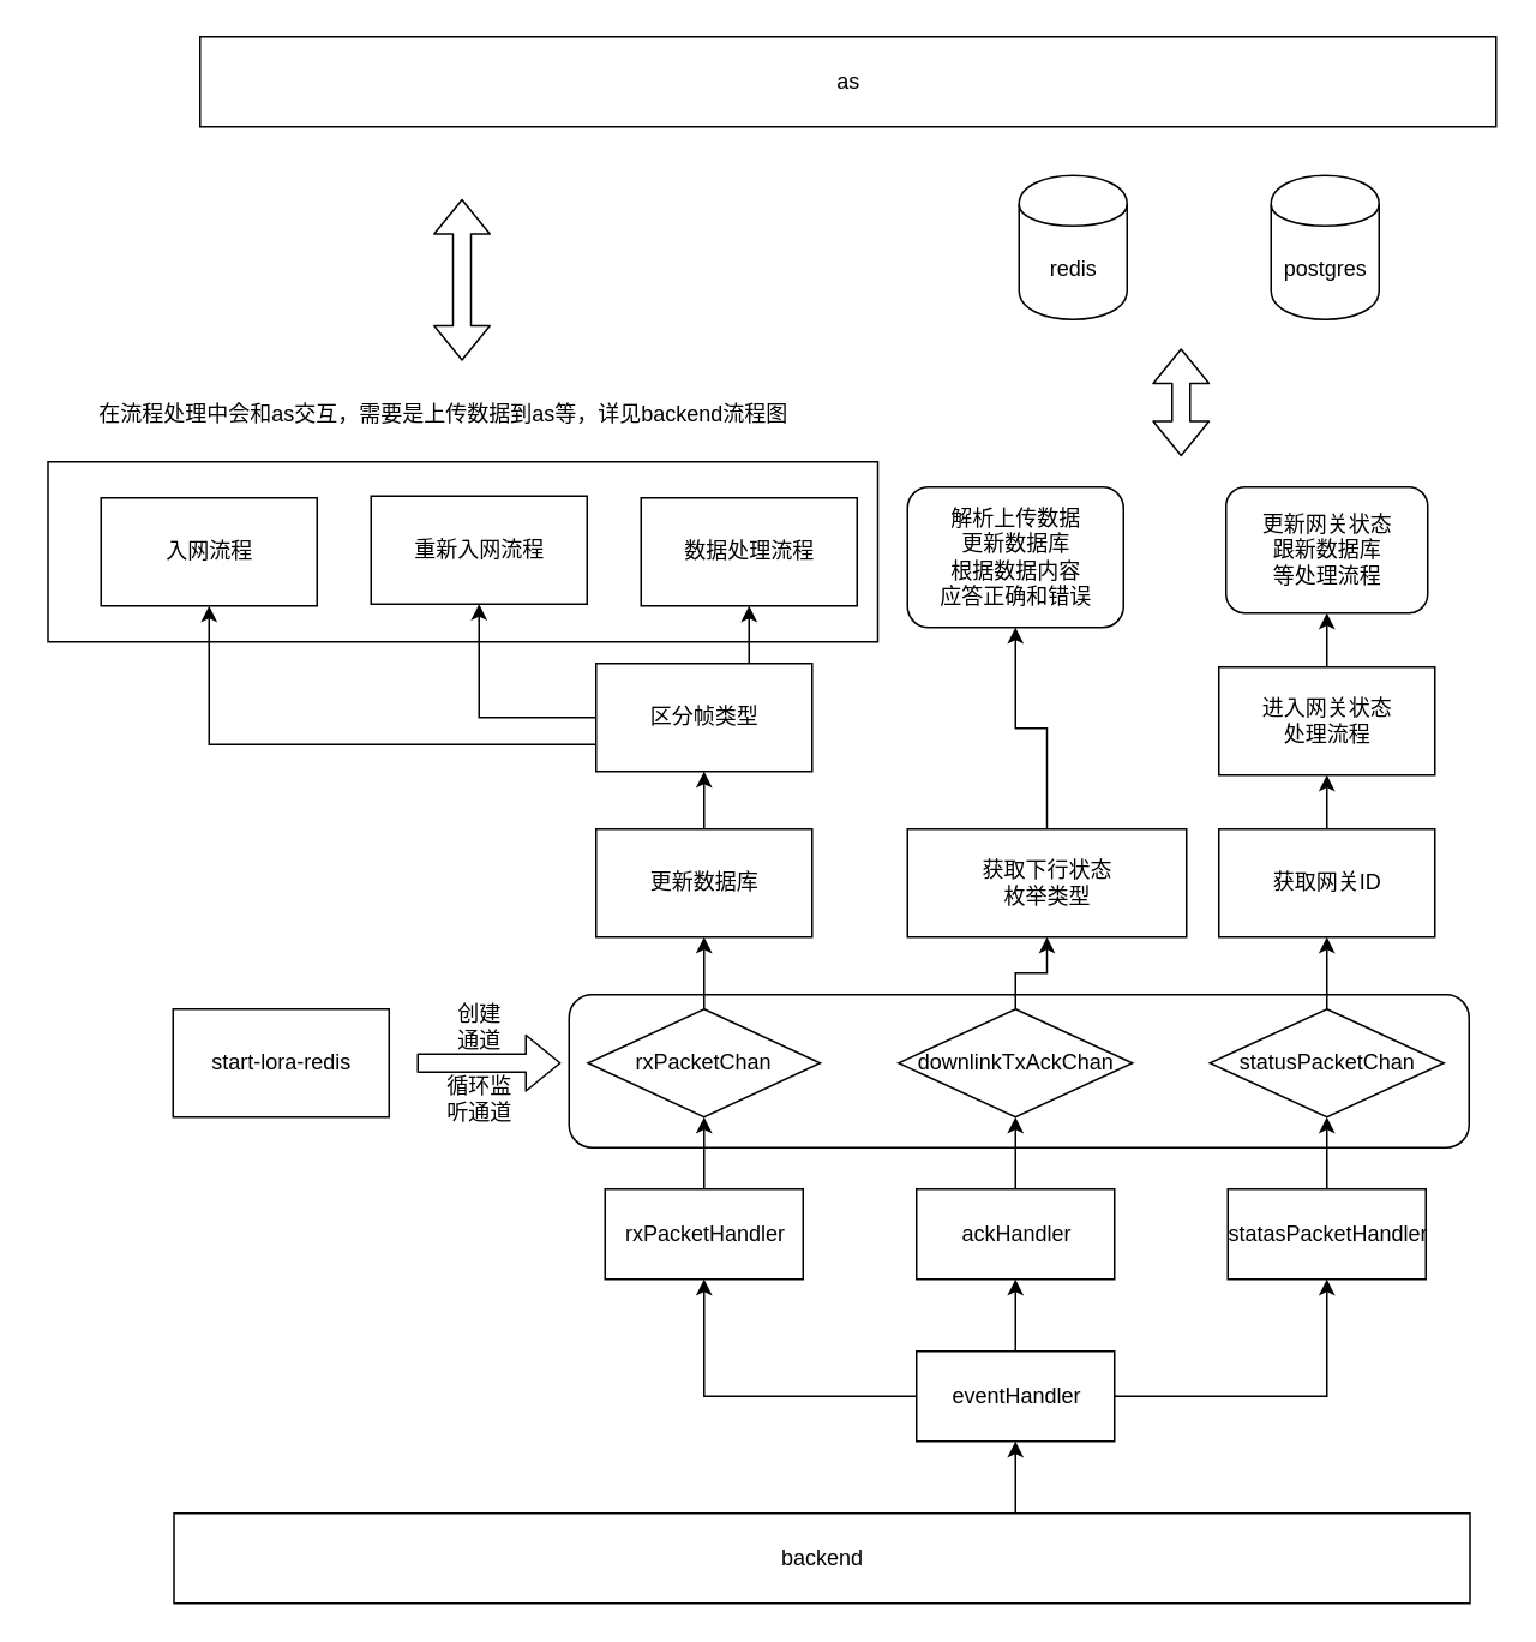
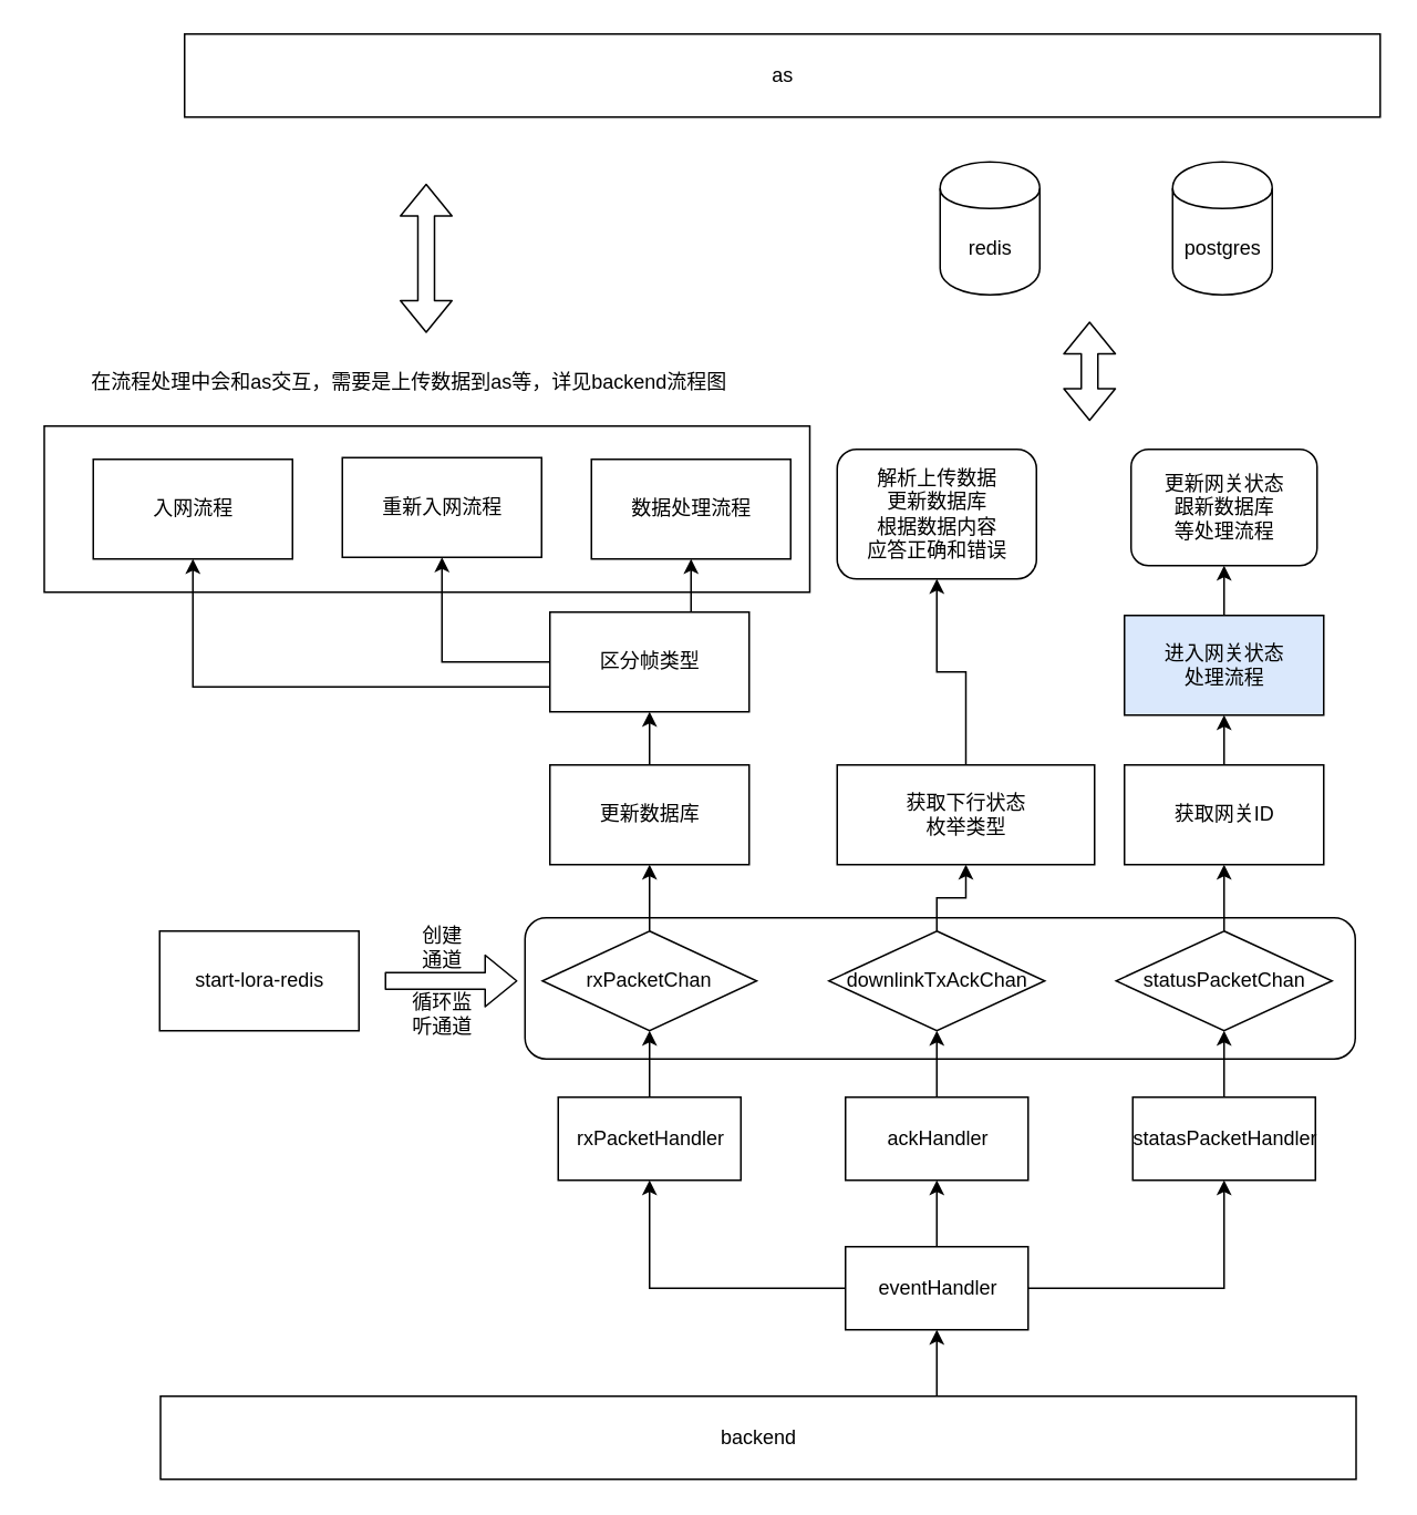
  <mxCell id="0" />
  <mxCell id="1" parent="0" />
  <mxCell id="2" value="" style="rounded=0;whiteSpace=wrap;html=1;" parent="1" vertex="1"><mxGeometry x="26" y="256" width="461" height="100" as="geometry" /></mxCell>
  <mxCell id="3" value="" style="rounded=1;whiteSpace=wrap;html=1;" parent="1" vertex="1"><mxGeometry x="315.5" y="552" width="500" height="85" as="geometry" /></mxCell>
  <mxCell id="4" style="edgeStyle=orthogonalEdgeStyle;rounded=0;orthogonalLoop=1;jettySize=auto;html=1;exitX=0.5;exitY=0;exitDx=0;exitDy=0;entryX=0.5;entryY=1;entryDx=0;entryDy=0;" parent="1" source="5" target="11" edge="1"><mxGeometry relative="1" as="geometry"><Array as="points"><mxPoint x="563" y="840" /></Array></mxGeometry></mxCell>
  <mxCell id="5" value="backend" style="html=1;" parent="1" vertex="1"><mxGeometry x="96" y="840" width="720" height="50" as="geometry" /></mxCell>
  <mxCell id="6" style="edgeStyle=orthogonalEdgeStyle;rounded=0;orthogonalLoop=1;jettySize=auto;html=1;exitX=0.5;exitY=0;exitDx=0;exitDy=0;entryX=0.5;entryY=1;entryDx=0;entryDy=0;" parent="1" source="7" target="17" edge="1"><mxGeometry relative="1" as="geometry" /></mxCell>
  <mxCell id="7" value="rxPacketHandler" style="html=1;" parent="1" vertex="1"><mxGeometry x="335.5" y="660" width="110" height="50" as="geometry" /></mxCell>
  <mxCell id="8" style="edgeStyle=orthogonalEdgeStyle;rounded=0;orthogonalLoop=1;jettySize=auto;html=1;exitX=0;exitY=0.5;exitDx=0;exitDy=0;entryX=0.5;entryY=1;entryDx=0;entryDy=0;" parent="1" source="11" target="7" edge="1"><mxGeometry relative="1" as="geometry" /></mxCell>
  <mxCell id="9" style="edgeStyle=orthogonalEdgeStyle;rounded=0;orthogonalLoop=1;jettySize=auto;html=1;exitX=1;exitY=0.5;exitDx=0;exitDy=0;entryX=0.5;entryY=1;entryDx=0;entryDy=0;" parent="1" source="11" target="15" edge="1"><mxGeometry relative="1" as="geometry" /></mxCell>
  <mxCell id="10" style="edgeStyle=orthogonalEdgeStyle;rounded=0;orthogonalLoop=1;jettySize=auto;html=1;exitX=0.5;exitY=0;exitDx=0;exitDy=0;entryX=0.5;entryY=1;entryDx=0;entryDy=0;" parent="1" source="11" target="13" edge="1"><mxGeometry relative="1" as="geometry" /></mxCell>
  <mxCell id="11" value="eventHandler" style="html=1;" parent="1" vertex="1"><mxGeometry x="508.5" y="750" width="110" height="50" as="geometry" /></mxCell>
  <mxCell id="12" style="edgeStyle=orthogonalEdgeStyle;rounded=0;orthogonalLoop=1;jettySize=auto;html=1;exitX=0.5;exitY=0;exitDx=0;exitDy=0;entryX=0.5;entryY=1;entryDx=0;entryDy=0;" parent="1" source="13" target="21" edge="1"><mxGeometry relative="1" as="geometry" /></mxCell>
  <mxCell id="13" value="ackHandler" style="html=1;" parent="1" vertex="1"><mxGeometry x="508.5" y="660" width="110" height="50" as="geometry" /></mxCell>
  <mxCell id="14" style="edgeStyle=orthogonalEdgeStyle;rounded=0;orthogonalLoop=1;jettySize=auto;html=1;exitX=0.5;exitY=0;exitDx=0;exitDy=0;entryX=0.5;entryY=1;entryDx=0;entryDy=0;" parent="1" source="15" target="19" edge="1"><mxGeometry relative="1" as="geometry" /></mxCell>
  <mxCell id="15" value="statasPacketHandler" style="html=1;" parent="1" vertex="1"><mxGeometry x="681.5" y="660" width="110" height="50" as="geometry" /></mxCell>
  <mxCell id="16" style="edgeStyle=orthogonalEdgeStyle;rounded=0;orthogonalLoop=1;jettySize=auto;html=1;exitX=0.5;exitY=0;exitDx=0;exitDy=0;entryX=0.5;entryY=1;entryDx=0;entryDy=0;" parent="1" source="17" target="38" edge="1"><mxGeometry relative="1" as="geometry" /></mxCell>
  <mxCell id="17" value="&lt;span style=&quot;white-space: normal&quot;&gt;rxPacketChan&lt;/span&gt;" style="rhombus;whiteSpace=wrap;html=1;" parent="1" vertex="1"><mxGeometry x="326" y="560" width="129" height="60" as="geometry" /></mxCell>
  <mxCell id="18" style="edgeStyle=orthogonalEdgeStyle;rounded=0;orthogonalLoop=1;jettySize=auto;html=1;exitX=0.5;exitY=0;exitDx=0;exitDy=0;entryX=0.5;entryY=1;entryDx=0;entryDy=0;" parent="1" source="19" target="27" edge="1"><mxGeometry relative="1" as="geometry" /></mxCell>
  <mxCell id="19" value="statusPacketChan" style="rhombus;whiteSpace=wrap;html=1;" parent="1" vertex="1"><mxGeometry x="671.5" y="560" width="130" height="60" as="geometry" /></mxCell>
  <mxCell id="20" style="edgeStyle=orthogonalEdgeStyle;rounded=0;orthogonalLoop=1;jettySize=auto;html=1;exitX=0.5;exitY=0;exitDx=0;exitDy=0;entryX=0.5;entryY=1;entryDx=0;entryDy=0;" parent="1" source="21" target="32" edge="1"><mxGeometry relative="1" as="geometry" /></mxCell>
  <mxCell id="21" value="downlinkTxAckChan" style="rhombus;whiteSpace=wrap;html=1;" parent="1" vertex="1"><mxGeometry x="498.5" y="560" width="130" height="60" as="geometry" /></mxCell>
  <mxCell id="22" value="start-lora-redis" style="rounded=0;whiteSpace=wrap;html=1;" parent="1" vertex="1"><mxGeometry x="95.5" y="560" width="120" height="60" as="geometry" /></mxCell>
  <mxCell id="23" value="" style="shape=flexArrow;endArrow=classic;html=1;" parent="1" edge="1"><mxGeometry width="50" height="50" relative="1" as="geometry"><mxPoint x="231" y="590" as="sourcePoint" /><mxPoint x="311" y="590" as="targetPoint" /></mxGeometry></mxCell>
  <mxCell id="24" value="循环监听通道" style="text;html=1;strokeColor=none;fillColor=none;align=center;verticalAlign=middle;whiteSpace=wrap;rounded=0;" parent="1" vertex="1"><mxGeometry x="245.5" y="600" width="40" height="20" as="geometry" /></mxCell>
  <mxCell id="25" value="创建&lt;br&gt;通道" style="text;html=1;strokeColor=none;fillColor=none;align=center;verticalAlign=middle;whiteSpace=wrap;rounded=0;" parent="1" vertex="1"><mxGeometry x="245.5" y="560" width="40" height="20" as="geometry" /></mxCell>
  <mxCell id="26" style="edgeStyle=orthogonalEdgeStyle;rounded=0;orthogonalLoop=1;jettySize=auto;html=1;exitX=0.5;exitY=0;exitDx=0;exitDy=0;entryX=0.5;entryY=1;entryDx=0;entryDy=0;" parent="1" source="27" target="29" edge="1"><mxGeometry relative="1" as="geometry" /></mxCell>
  <mxCell id="27" value="获取网关ID" style="rounded=0;whiteSpace=wrap;html=1;" parent="1" vertex="1"><mxGeometry x="676.5" y="460" width="120" height="60" as="geometry" /></mxCell>
  <mxCell id="28" style="edgeStyle=orthogonalEdgeStyle;rounded=0;orthogonalLoop=1;jettySize=auto;html=1;exitX=0.5;exitY=0;exitDx=0;exitDy=0;entryX=0.5;entryY=1;entryDx=0;entryDy=0;" parent="1" source="29" target="30" edge="1"><mxGeometry relative="1" as="geometry" /></mxCell>
- <mxCell id="29" value="进入网关状态&lt;br&gt;处理流程" style="rounded=0;whiteSpace=wrap;html=1;" parent="1" vertex="1"><mxGeometry x="676.5" y="370" width="120" height="60" as="geometry" /></mxCell>
+ <mxCell id="29" value="进入网关状态&lt;br&gt;处理流程" style="rounded=0;whiteSpace=wrap;html=1;fillColor=#dae8fc;" parent="1" vertex="1"><mxGeometry x="676.5" y="370" width="120" height="60" as="geometry" /></mxCell>
  <mxCell id="30" value="更新网关状态&lt;br&gt;跟新数据库&lt;br&gt;等处理流程" style="rounded=1;whiteSpace=wrap;html=1;" parent="1" vertex="1"><mxGeometry x="680.5" y="270" width="112" height="70" as="geometry" /></mxCell>
  <mxCell id="31" style="edgeStyle=orthogonalEdgeStyle;rounded=0;orthogonalLoop=1;jettySize=auto;html=1;exitX=0.5;exitY=0;exitDx=0;exitDy=0;entryX=0.5;entryY=1;entryDx=0;entryDy=0;" parent="1" source="32" target="33" edge="1"><mxGeometry relative="1" as="geometry" /></mxCell>
  <mxCell id="32" value="获取下行状态&lt;br&gt;枚举类型" style="rounded=0;whiteSpace=wrap;html=1;" parent="1" vertex="1"><mxGeometry x="503.5" y="460" width="155" height="60" as="geometry" /></mxCell>
  <mxCell id="33" value="解析上传数据&lt;br&gt;更新数据库&lt;br&gt;根据数据内容&lt;br&gt;应答正确和错误&lt;br&gt;" style="rounded=1;whiteSpace=wrap;html=1;" parent="1" vertex="1"><mxGeometry x="503.5" y="270" width="120" height="78" as="geometry" /></mxCell>
  <mxCell id="34" value="redis" style="shape=cylinder;whiteSpace=wrap;html=1;boundedLbl=1;backgroundOutline=1;" parent="1" vertex="1"><mxGeometry x="565.5" y="97" width="60" height="80" as="geometry" /></mxCell>
  <mxCell id="35" value="postgres" style="shape=cylinder;whiteSpace=wrap;html=1;boundedLbl=1;backgroundOutline=1;" parent="1" vertex="1"><mxGeometry x="705.5" y="97" width="60" height="80" as="geometry" /></mxCell>
  <mxCell id="36" value="" style="shape=flexArrow;endArrow=classic;startArrow=classic;html=1;" parent="1" edge="1"><mxGeometry width="50" height="50" relative="1" as="geometry"><mxPoint x="655.5" y="253" as="sourcePoint" /><mxPoint x="655.5" y="193" as="targetPoint" /></mxGeometry></mxCell>
  <mxCell id="37" style="edgeStyle=orthogonalEdgeStyle;rounded=0;orthogonalLoop=1;jettySize=auto;html=1;exitX=0.5;exitY=0;exitDx=0;exitDy=0;entryX=0.5;entryY=1;entryDx=0;entryDy=0;" parent="1" source="38" target="42" edge="1"><mxGeometry relative="1" as="geometry" /></mxCell>
  <mxCell id="38" value="更新数据库" style="rounded=0;whiteSpace=wrap;html=1;" parent="1" vertex="1"><mxGeometry x="330.5" y="460" width="120" height="60" as="geometry" /></mxCell>
  <mxCell id="39" style="edgeStyle=orthogonalEdgeStyle;rounded=0;orthogonalLoop=1;jettySize=auto;html=1;exitX=0.75;exitY=0;exitDx=0;exitDy=0;entryX=0.5;entryY=1;entryDx=0;entryDy=0;" parent="1" source="42" target="43" edge="1"><mxGeometry relative="1" as="geometry" /></mxCell>
  <mxCell id="40" value="" style="edgeStyle=orthogonalEdgeStyle;rounded=0;orthogonalLoop=1;jettySize=auto;html=1;" parent="1" source="42" target="44" edge="1"><mxGeometry relative="1" as="geometry"><mxPoint x="250.5" y="398" as="targetPoint" /></mxGeometry></mxCell>
  <mxCell id="41" style="edgeStyle=orthogonalEdgeStyle;rounded=0;orthogonalLoop=1;jettySize=auto;html=1;exitX=0;exitY=0.75;exitDx=0;exitDy=0;entryX=0.5;entryY=1;entryDx=0;entryDy=0;" parent="1" source="42" target="45" edge="1"><mxGeometry relative="1" as="geometry" /></mxCell>
  <mxCell id="42" value="区分帧类型" style="rounded=0;whiteSpace=wrap;html=1;" parent="1" vertex="1"><mxGeometry x="330.5" y="368" width="120" height="60" as="geometry" /></mxCell>
  <mxCell id="43" value="数据处理流程" style="rounded=0;whiteSpace=wrap;html=1;" parent="1" vertex="1"><mxGeometry x="355.5" y="276" width="120" height="60" as="geometry" /></mxCell>
  <mxCell id="44" value="重新入网流程" style="rounded=0;whiteSpace=wrap;html=1;" parent="1" vertex="1"><mxGeometry x="205.5" y="275" width="120" height="60" as="geometry" /></mxCell>
  <mxCell id="45" value="入网流程" style="rounded=0;whiteSpace=wrap;html=1;" parent="1" vertex="1"><mxGeometry x="55.5" y="276" width="120" height="60" as="geometry" /></mxCell>
  <mxCell id="46" value="在流程处理中会和as交互，需要是上传数据到as等，详见backend流程图" style="text;html=1;strokeColor=none;fillColor=none;align=center;verticalAlign=middle;whiteSpace=wrap;rounded=0;" parent="1" vertex="1"><mxGeometry x="20.5" y="220" width="450" height="20" as="geometry" /></mxCell>
  <mxCell id="47" value="as" style="rounded=0;whiteSpace=wrap;html=1;" parent="1" vertex="1"><mxGeometry x="110.5" y="20" width="720" height="50" as="geometry" /></mxCell>
  <mxCell id="48" value="" style="shape=flexArrow;endArrow=classic;startArrow=classic;html=1;" parent="1" edge="1"><mxGeometry width="50" height="50" relative="1" as="geometry"><mxPoint x="256" y="200" as="sourcePoint" /><mxPoint x="256" y="110" as="targetPoint" /></mxGeometry></mxCell>
